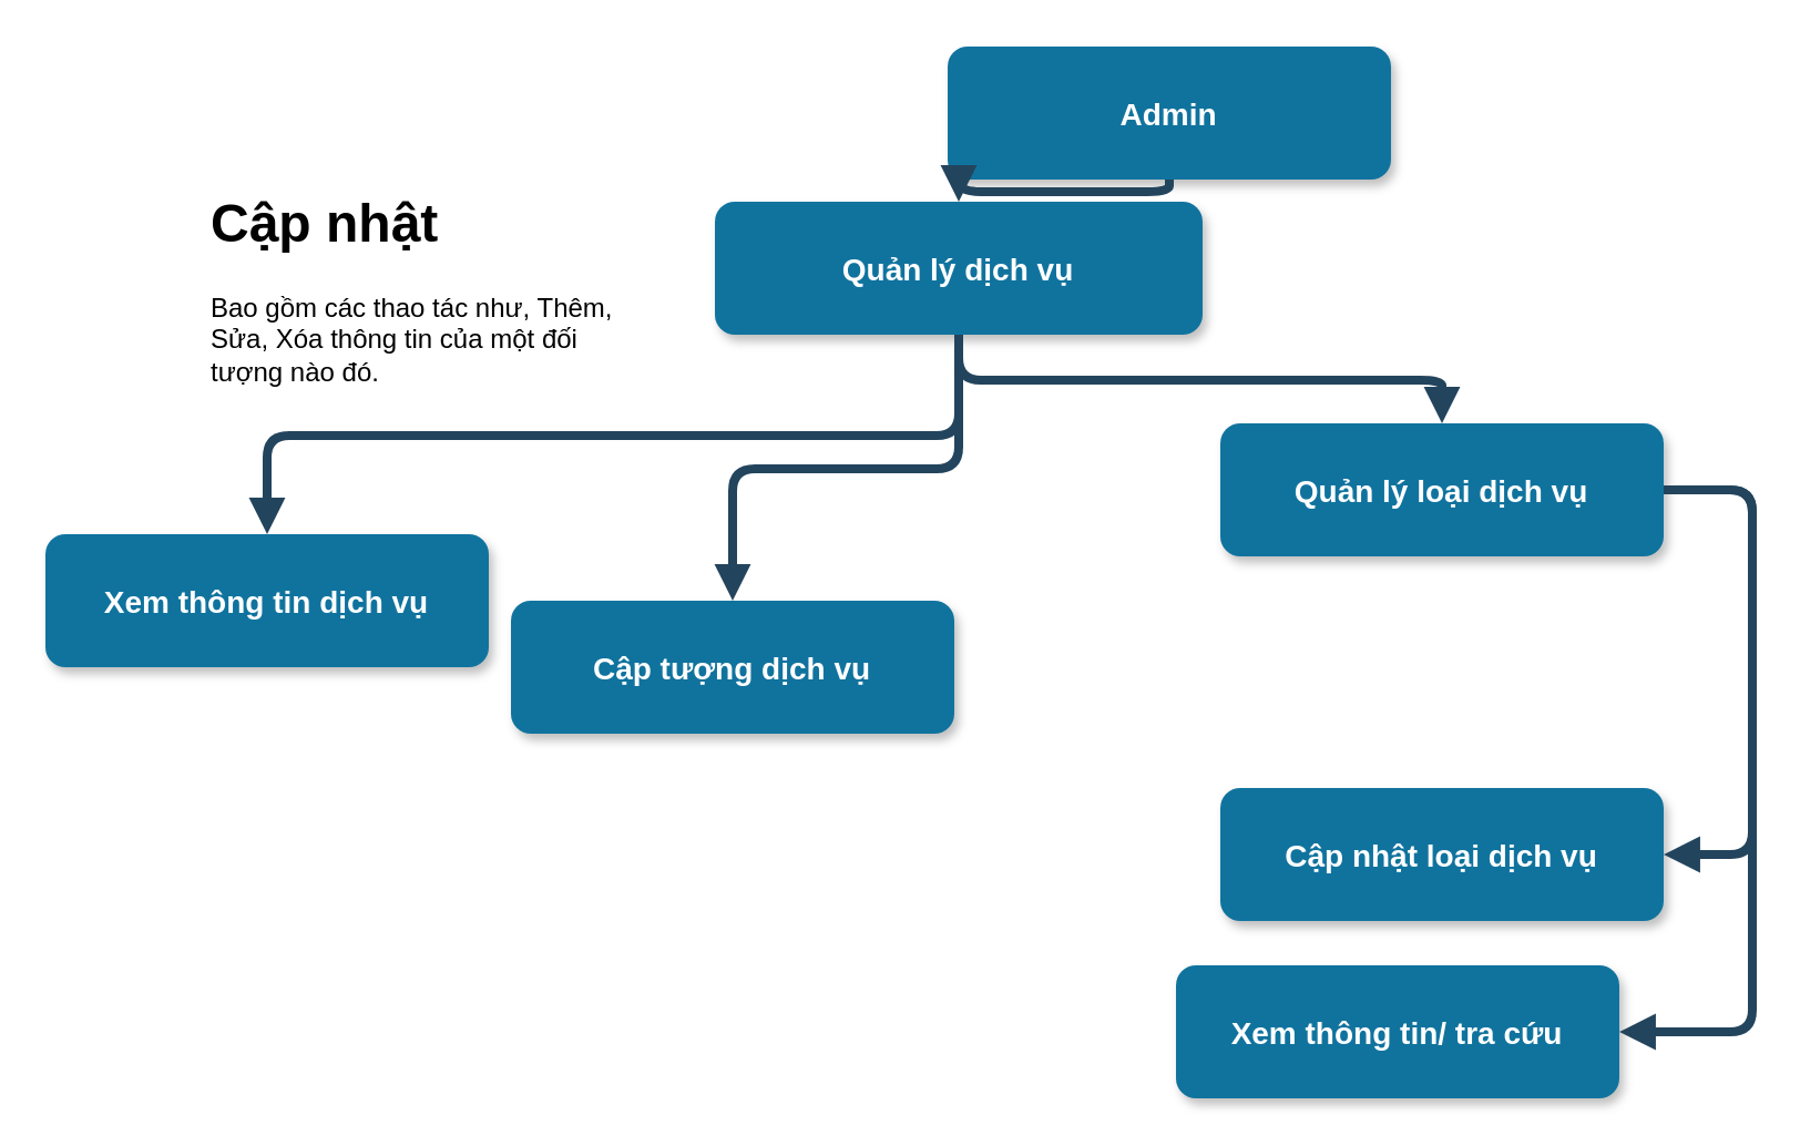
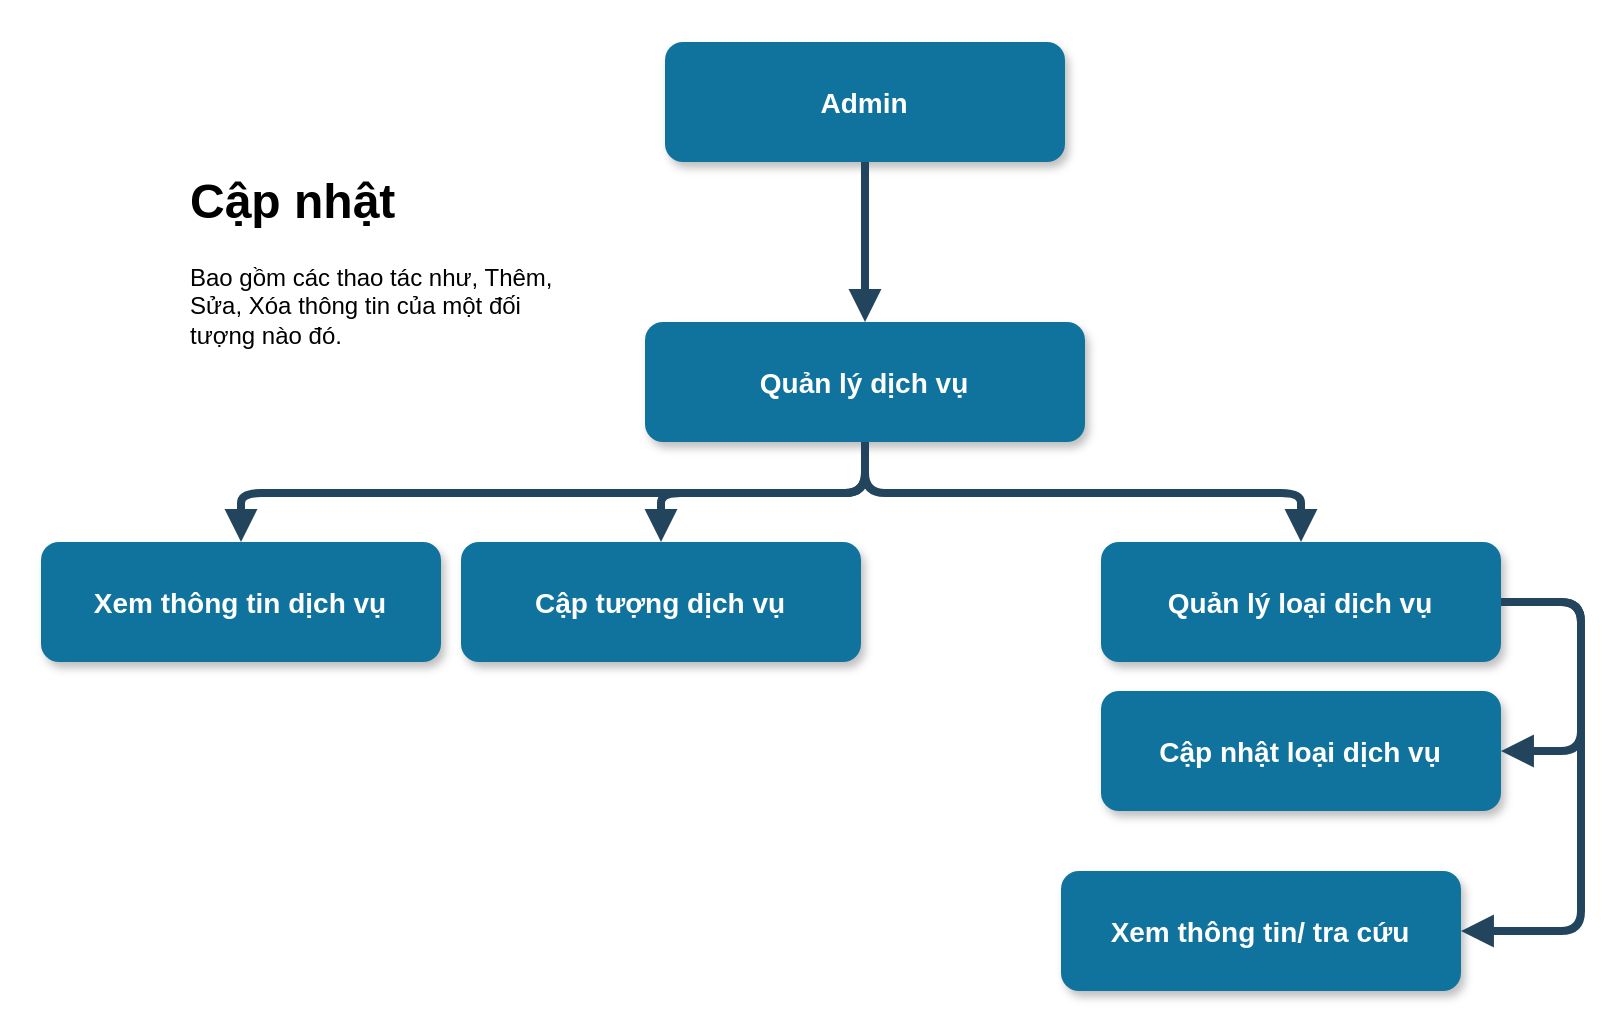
  <mxCell id="0" />
  <mxCell id="1" parent="0" />
- <mxCell id="2" value="Admin" style="rounded=1;fillColor=#10739E;strokeColor=none;shadow=1;gradientColor=none;fontStyle=1;fontColor=#FFFFFF;fontSize=14;" vertex="1" parent="1"><mxGeometry x="427" y="20.5" width="200" height="60" as="geometry" /></mxCell>
- <mxCell id="3" value="Quản lý dịch vụ" style="rounded=1;fillColor=#10739E;strokeColor=none;shadow=1;gradientColor=none;fontStyle=1;fontColor=#FFFFFF;fontSize=14;" vertex="1" parent="1"><mxGeometry x="322" y="90.5" width="220" height="60" as="geometry" /></mxCell>
- <mxCell id="4" value="Xem thông tin dịch vụ" style="rounded=1;fillColor=#10739E;strokeColor=none;shadow=1;gradientColor=none;fontStyle=1;fontColor=#FFFFFF;fontSize=14;" vertex="1" parent="1"><mxGeometry x="20" y="240.5" width="200" height="60" as="geometry" /></mxCell>
+ <mxCell id="2" value="Admin" style="rounded=1;fillColor=#10739E;strokeColor=none;shadow=1;gradientColor=none;fontStyle=1;fontColor=#FFFFFF;fontSize=14;" vertex="1" parent="1"><mxGeometry x="332" y="20.5" width="200" height="60" as="geometry" /></mxCell>
+ <mxCell id="3" value="Quản lý dịch vụ" style="rounded=1;fillColor=#10739E;strokeColor=none;shadow=1;gradientColor=none;fontStyle=1;fontColor=#FFFFFF;fontSize=14;" vertex="1" parent="1"><mxGeometry x="322" y="160.5" width="220" height="60" as="geometry" /></mxCell>
+ <mxCell id="4" value="Xem thông tin dịch vụ" style="rounded=1;fillColor=#10739E;strokeColor=none;shadow=1;gradientColor=none;fontStyle=1;fontColor=#FFFFFF;fontSize=14;" vertex="1" parent="1"><mxGeometry x="20" y="270.5" width="200" height="60" as="geometry" /></mxCell>
  <mxCell id="5" value="Cập tượng dịch vụ" style="rounded=1;fillColor=#10739E;strokeColor=none;shadow=1;gradientColor=none;fontStyle=1;fontColor=#FFFFFF;fontSize=14;" vertex="1" parent="1"><mxGeometry x="230" y="270.5" width="200" height="60" as="geometry" /></mxCell>
- <mxCell id="6" value="Quản lý loại dịch vụ" style="rounded=1;fillColor=#10739E;strokeColor=none;shadow=1;gradientColor=none;fontStyle=1;fontColor=#FFFFFF;fontSize=14;" vertex="1" parent="1"><mxGeometry x="550" y="190.5" width="200" height="60" as="geometry" /></mxCell>
+ <mxCell id="6" value="Quản lý loại dịch vụ" style="rounded=1;fillColor=#10739E;strokeColor=none;shadow=1;gradientColor=none;fontStyle=1;fontColor=#FFFFFF;fontSize=14;" vertex="1" parent="1"><mxGeometry x="550" y="270.5" width="200" height="60" as="geometry" /></mxCell>
  <mxCell id="7" value="" style="edgeStyle=elbowEdgeStyle;elbow=vertical;strokeWidth=4;endArrow=block;endFill=1;fontStyle=1;strokeColor=#23445D;" edge="1" parent="1" source="2" target="3"><mxGeometry x="22" y="165.5" width="100" height="100" as="geometry"><mxPoint x="-318" y="80.5" as="sourcePoint" /><mxPoint x="-218" y="-19.5" as="targetPoint" /></mxGeometry></mxCell>
  <mxCell id="8" value="" style="edgeStyle=elbowEdgeStyle;elbow=vertical;strokeWidth=4;endArrow=block;endFill=1;fontStyle=1;strokeColor=#23445D;" edge="1" parent="1" source="3" target="5"><mxGeometry x="22" y="165.5" width="100" height="100" as="geometry"><mxPoint x="-318" y="80.5" as="sourcePoint" /><mxPoint x="-218" y="-19.5" as="targetPoint" /></mxGeometry></mxCell>
  <mxCell id="9" value="" style="edgeStyle=elbowEdgeStyle;elbow=vertical;strokeWidth=4;endArrow=block;endFill=1;fontStyle=1;strokeColor=#23445D;" edge="1" parent="1" source="3" target="4"><mxGeometry x="22" y="165.5" width="100" height="100" as="geometry"><mxPoint x="-318" y="80.5" as="sourcePoint" /><mxPoint x="-218" y="-19.5" as="targetPoint" /></mxGeometry></mxCell>
  <mxCell id="10" value="" style="edgeStyle=elbowEdgeStyle;elbow=vertical;strokeWidth=4;endArrow=block;endFill=1;fontStyle=1;strokeColor=#23445D;" edge="1" parent="1" source="3" target="6"><mxGeometry x="22" y="165.5" width="100" height="100" as="geometry"><mxPoint x="-318" y="80.5" as="sourcePoint" /><mxPoint x="-218" y="-19.5" as="targetPoint" /></mxGeometry></mxCell>
- <mxCell id="11" value="Cập nhật loại dịch vụ" style="rounded=1;fillColor=#10739E;strokeColor=none;shadow=1;gradientColor=none;fontStyle=1;fontColor=#FFFFFF;fontSize=14;" vertex="1" parent="1"><mxGeometry x="550" y="355" width="200" height="60" as="geometry" /></mxCell>
+ <mxCell id="11" value="Cập nhật loại dịch vụ" style="rounded=1;fillColor=#10739E;strokeColor=none;shadow=1;gradientColor=none;fontStyle=1;fontColor=#FFFFFF;fontSize=14;" vertex="1" parent="1"><mxGeometry x="550" y="345" width="200" height="60" as="geometry" /></mxCell>
  <mxCell id="12" value="Xem thông tin/ tra cứu" style="rounded=1;fillColor=#10739E;strokeColor=none;shadow=1;gradientColor=none;fontStyle=1;fontColor=#FFFFFF;fontSize=14;" vertex="1" parent="1"><mxGeometry x="530" y="435" width="200" height="60" as="geometry" /></mxCell>
  <mxCell id="13" value="" style="edgeStyle=elbowEdgeStyle;elbow=vertical;strokeWidth=4;endArrow=block;endFill=1;fontStyle=1;strokeColor=#23445D;exitX=1;exitY=0.5;exitDx=0;exitDy=0;entryX=1;entryY=0.5;entryDx=0;entryDy=0;" edge="1" parent="1" source="6" target="11"><mxGeometry x="22" y="165.5" width="100" height="100" as="geometry"><mxPoint x="442" y="231" as="sourcePoint" /><mxPoint x="660" y="281" as="targetPoint" /><Array as="points"><mxPoint x="790" y="345" /></Array></mxGeometry></mxCell>
  <mxCell id="14" value="" style="edgeStyle=elbowEdgeStyle;elbow=vertical;strokeWidth=4;endArrow=block;endFill=1;fontStyle=1;strokeColor=#23445D;exitX=1;exitY=0.5;exitDx=0;exitDy=0;entryX=1;entryY=0.5;entryDx=0;entryDy=0;" edge="1" parent="1" source="6" target="12"><mxGeometry x="22" y="165.5" width="100" height="100" as="geometry"><mxPoint x="760" y="311" as="sourcePoint" /><mxPoint x="760" y="395" as="targetPoint" /><Array as="points"><mxPoint x="790" y="385" /></Array></mxGeometry></mxCell>
  <mxCell id="15" value="&lt;h1&gt;Cập nhật&lt;/h1&gt;&lt;p&gt;Bao gồm các thao tác như, Thêm, Sửa, Xóa thông tin của một đối tượng nào đó.&lt;/p&gt;" style="text;html=1;strokeColor=none;fillColor=none;spacing=5;spacingTop=-20;whiteSpace=wrap;overflow=hidden;rounded=0;" vertex="1" parent="1"><mxGeometry x="90" y="80.5" width="190" height="120" as="geometry" /></mxCell>
